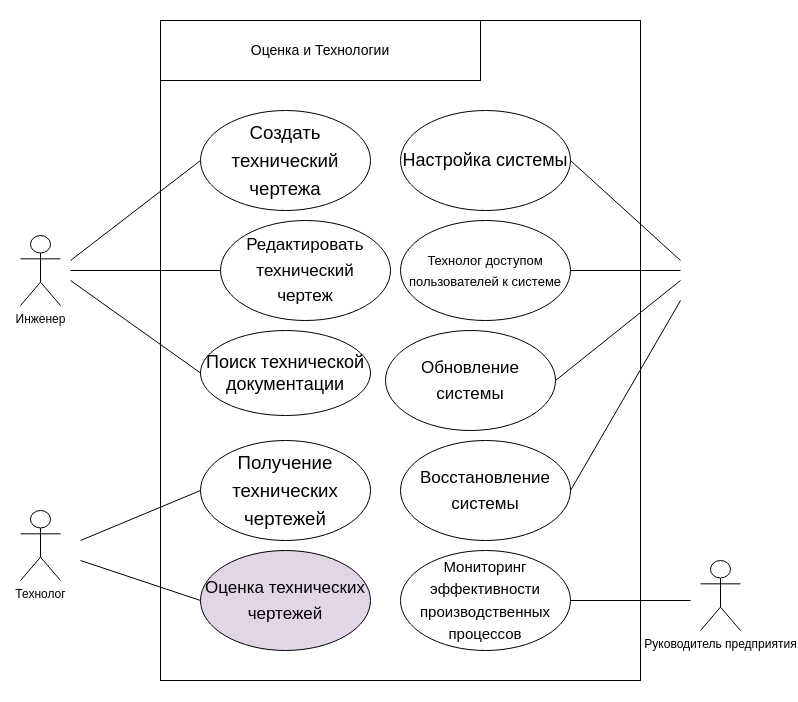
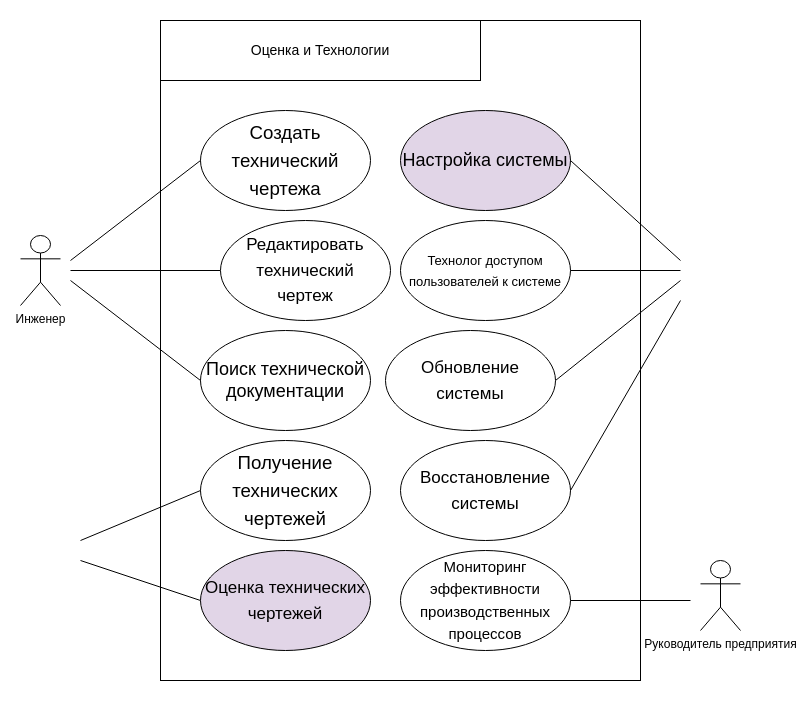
  <mxCell id="0" style=";html=1;" />
  <mxCell id="1" style=";html=1;" parent="0" />
  <mxCell id="2" style="edgeStyle=orthogonalEdgeStyle;rounded=0;html=1;jettySize=auto;orthogonalLoop=1;endArrow=circlePlus;endFill=0;" parent="1" edge="1"><mxGeometry relative="1" as="geometry"><Array as="points"><mxPoint x="477" y="505" /><mxPoint x="517" y="505" /></Array><mxPoint x="477" y="555" as="sourcePoint" /></mxGeometry></mxCell>
  <mxCell id="3" value="&lt;span style=&quot;font-size:14.0pt;line-height:150%;&lt;br/&gt;font-family:&amp;quot;Times New Roman&amp;quot;,serif;mso-fareast-font-family:Calibri;mso-fareast-theme-font:&lt;br/&gt;minor-latin;mso-ansi-language:EN-US;mso-fareast-language:EN-US;mso-bidi-language:&lt;br/&gt;AR-SA&quot;&gt;Создать технический чертежа&lt;/span&gt;" style="ellipse;whiteSpace=wrap;html=1;" parent="1" vertex="1"><mxGeometry x="200" y="110" width="170" height="100" as="geometry" /></mxCell>
  <mxCell id="4" value="" style="endArrow=none;html=1;rounded=0;strokeWidth=1;entryX=0;entryY=0.5;entryDx=0;entryDy=0;" parent="1" target="3" edge="1"><mxGeometry width="50" height="50" relative="1" as="geometry"><mxPoint x="70" y="260" as="sourcePoint" /><mxPoint x="-100" y="441" as="targetPoint" /></mxGeometry></mxCell>
  <mxCell id="5" value="&lt;font style=&quot;font-size: 14px;&quot;&gt;Оценка и Технологии&lt;/font&gt;" style="rounded=0;whiteSpace=wrap;html=1;fillColor=none;" parent="1" vertex="1"><mxGeometry x="160" width="320" height="60" as="geometry" y="20" /></mxCell>
  <mxCell id="6" value="" style="endArrow=none;html=1;rounded=0;strokeWidth=1;entryX=0;entryY=0.5;entryDx=0;entryDy=0;" parent="1" target="8" edge="1"><mxGeometry width="50" height="50" relative="1" as="geometry"><mxPoint x="70" y="270" as="sourcePoint" /><mxPoint x="120" y="371" as="targetPoint" /></mxGeometry></mxCell>
  <mxCell id="7" value="Инженер" style="shape=umlActor;verticalLabelPosition=bottom;verticalAlign=top;html=1;outlineConnect=0;" parent="1" vertex="1"><mxGeometry x="20" y="235" width="40" height="70" as="geometry" /></mxCell>
  <mxCell id="8" value="&lt;div style=&quot;font-size: 17px;&quot;&gt;&lt;font style=&quot;font-size: 17px;&quot;&gt;&lt;span style=&quot;line-height: 150%;&quot;&gt;Редактировать технический &lt;br&gt;&lt;/span&gt;&lt;/font&gt;&lt;/div&gt;&lt;div style=&quot;font-size: 17px;&quot;&gt;&lt;font style=&quot;font-size: 17px;&quot;&gt;&lt;span style=&quot;line-height: 150%;&quot;&gt;чертеж&lt;/span&gt;&lt;/font&gt;&lt;/div&gt;" style="ellipse;whiteSpace=wrap;html=1;" parent="1" vertex="1"><mxGeometry x="220" y="220" width="170" height="100" as="geometry" /></mxCell>
- <mxCell id="9" value="&lt;font style=&quot;font-size: 18px;&quot;&gt;Поиск технической документации&lt;/font&gt;" style="ellipse;whiteSpace=wrap;html=1;" parent="1" vertex="1"><mxGeometry x="200" y="330" width="170" height="85" as="geometry" /></mxCell>
+ <mxCell id="9" value="&lt;font style=&quot;font-size: 18px;&quot;&gt;Поиск технической документации&lt;/font&gt;" style="ellipse;whiteSpace=wrap;html=1;" parent="1" vertex="1"><mxGeometry x="200" y="330" width="170" height="100" as="geometry" /></mxCell>
  <mxCell id="10" value="" style="endArrow=none;html=1;rounded=0;strokeWidth=1;entryX=0;entryY=0.5;entryDx=0;entryDy=0;" parent="1" target="9" edge="1"><mxGeometry width="50" height="50" relative="1" as="geometry"><mxPoint x="70" y="280" as="sourcePoint" /><mxPoint x="110" y="595" as="targetPoint" /></mxGeometry></mxCell>
  <mxCell id="11" value="" style="rounded=0;whiteSpace=wrap;html=1;fillColor=none;" parent="1" vertex="1"><mxGeometry x="160" width="480" height="660" as="geometry" y="20" /></mxCell>
  <mxCell id="12" value="&lt;span style=&quot;font-size:14.0pt;line-height:150%;&lt;br/&gt;font-family:&amp;quot;Times New Roman&amp;quot;,serif;mso-fareast-font-family:Calibri;mso-fareast-theme-font:&lt;br/&gt;minor-latin;mso-ansi-language:EN-US;mso-fareast-language:EN-US;mso-bidi-language:&lt;br/&gt;AR-SA&quot;&gt;Получение технических чертежей&lt;br&gt;&lt;/span&gt;" style="ellipse;whiteSpace=wrap;html=1;" vertex="1" parent="1"><mxGeometry x="200" y="440" width="170" height="100" as="geometry" /></mxCell>
  <mxCell id="13" value="" style="endArrow=none;html=1;rounded=0;strokeWidth=1;entryX=0;entryY=0.5;entryDx=0;entryDy=0;" edge="1" target="12" parent="1"><mxGeometry width="50" height="50" relative="1" as="geometry"><mxPoint x="80" y="540" as="sourcePoint" /><mxPoint x="-100" y="771" as="targetPoint" /></mxGeometry></mxCell>
  <mxCell id="14" value="" style="endArrow=none;html=1;rounded=0;strokeWidth=1;entryX=0;entryY=0.5;entryDx=0;entryDy=0;" edge="1" target="16" parent="1"><mxGeometry width="50" height="50" relative="1" as="geometry"><mxPoint x="80" y="560" as="sourcePoint" /><mxPoint x="120" y="701" as="targetPoint" /></mxGeometry></mxCell>
- <mxCell id="15" value="&lt;div&gt;Технолог&lt;/div&gt;" style="shape=umlActor;verticalLabelPosition=bottom;verticalAlign=top;html=1;outlineConnect=0;" vertex="1" parent="1"><mxGeometry x="20" y="510" width="40" height="70" as="geometry" /></mxCell>
  <mxCell id="16" value="&lt;div style=&quot;font-size: 17px;&quot;&gt;&lt;font style=&quot;font-size: 17px;&quot;&gt;&lt;span style=&quot;line-height: 150%;&quot;&gt;Оценка технических чертежей&lt;br&gt;&lt;/span&gt;&lt;/font&gt;&lt;/div&gt;" style="ellipse;whiteSpace=wrap;html=1;fillColor=#e1d5e7;" vertex="1" parent="1"><mxGeometry x="200" y="550" width="170" height="100" as="geometry" /></mxCell>
  <mxCell id="17" value="&lt;font size=&quot;1&quot;&gt;&lt;span style=&quot;line-height: 150%; font-size: 15px;&quot;&gt;Мониторинг эффективности производственных процессов&lt;/span&gt;&lt;/font&gt;" style="ellipse;whiteSpace=wrap;html=1;" vertex="1" parent="1"><mxGeometry x="400" y="550" width="170" height="100" as="geometry" /></mxCell>
  <mxCell id="18" value="" style="endArrow=none;html=1;rounded=0;strokeWidth=1;entryX=1;entryY=0.5;entryDx=0;entryDy=0;" edge="1" target="17" parent="1"><mxGeometry width="50" height="50" relative="1" as="geometry"><mxPoint x="690" y="600" as="sourcePoint" /><mxPoint x="-100" y="1011" as="targetPoint" /></mxGeometry></mxCell>
  <mxCell id="19" value="Руководитель предприятия" style="shape=umlActor;verticalLabelPosition=bottom;verticalAlign=top;html=1;outlineConnect=0;" vertex="1" parent="1"><mxGeometry x="700" y="560" width="40" height="70" as="geometry" /></mxCell>
  <mxCell id="20" value="" style="endArrow=none;html=1;rounded=0;strokeWidth=1;entryX=1;entryY=0.5;entryDx=0;entryDy=0;" edge="1" target="21" parent="1"><mxGeometry width="50" height="50" relative="1" as="geometry"><mxPoint x="680" y="280" as="sourcePoint" /><mxPoint x="710" y="341" as="targetPoint" /></mxGeometry></mxCell>
  <mxCell id="21" value="&lt;div style=&quot;font-size: 17px;&quot;&gt;&lt;font style=&quot;font-size: 17px;&quot;&gt;&lt;span style=&quot;line-height: 150%;&quot;&gt;Обновление системы&lt;/span&gt;&lt;/font&gt;&lt;/div&gt;" style="ellipse;whiteSpace=wrap;html=1;" vertex="1" parent="1"><mxGeometry x="385" y="330" width="170" height="100" as="geometry" /></mxCell>
- <mxCell id="22" value="&lt;font style=&quot;font-size: 18px;&quot;&gt;Настройка системы&lt;br&gt;&lt;/font&gt;" style="ellipse;whiteSpace=wrap;html=1;" vertex="1" parent="1"><mxGeometry x="400" y="110" width="170" height="100" as="geometry" /></mxCell>
+ <mxCell id="22" value="&lt;font style=&quot;font-size: 18px;&quot;&gt;Настройка системы&lt;br&gt;&lt;/font&gt;" style="ellipse;whiteSpace=wrap;html=1;fillColor=#e1d5e7;" vertex="1" parent="1"><mxGeometry x="400" y="110" width="170" height="100" as="geometry" /></mxCell>
  <mxCell id="23" value="" style="endArrow=none;html=1;rounded=0;strokeWidth=1;entryX=1;entryY=0.5;entryDx=0;entryDy=0;" edge="1" target="22" parent="1"><mxGeometry width="50" height="50" relative="1" as="geometry"><mxPoint x="680" y="260" as="sourcePoint" /><mxPoint x="700" y="565" as="targetPoint" /></mxGeometry></mxCell>
  <mxCell id="24" value="&lt;div style=&quot;font-size: 17px;&quot;&gt;&lt;font size=&quot;1&quot;&gt;&lt;span style=&quot;line-height: 150%; font-size: 13px;&quot;&gt;Технолог доступом пользователей к системе&lt;/span&gt;&lt;/font&gt;&lt;/div&gt;" style="ellipse;whiteSpace=wrap;html=1;" vertex="1" parent="1"><mxGeometry x="400" y="220" width="170" height="100" as="geometry" /></mxCell>
  <mxCell id="25" value="" style="endArrow=none;html=1;rounded=0;strokeWidth=1;entryX=1;entryY=0.5;entryDx=0;entryDy=0;" edge="1" parent="1" target="24"><mxGeometry width="50" height="50" relative="1" as="geometry"><mxPoint x="680" y="270" as="sourcePoint" /><mxPoint x="580" y="390" as="targetPoint" /></mxGeometry></mxCell>
  <mxCell id="26" value="&lt;div style=&quot;font-size: 17px;&quot;&gt;&lt;font style=&quot;font-size: 17px;&quot;&gt;&lt;span style=&quot;line-height: 150%;&quot;&gt;Восстановление системы&lt;br&gt;&lt;/span&gt;&lt;/font&gt;&lt;/div&gt;" style="ellipse;whiteSpace=wrap;html=1;" vertex="1" parent="1"><mxGeometry x="400" y="440" width="170" height="100" as="geometry" /></mxCell>
  <mxCell id="27" value="" style="endArrow=none;html=1;rounded=0;strokeWidth=1;entryX=1;entryY=0.5;entryDx=0;entryDy=0;" edge="1" parent="1" target="26"><mxGeometry width="50" height="50" relative="1" as="geometry"><mxPoint x="680" y="300" as="sourcePoint" /><mxPoint x="580" y="390" as="targetPoint" /></mxGeometry></mxCell>
